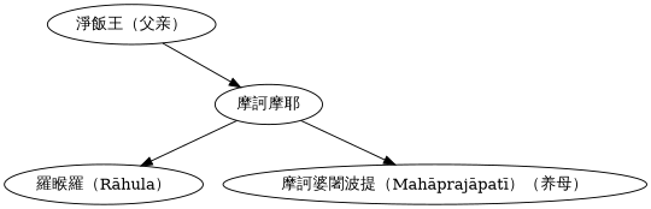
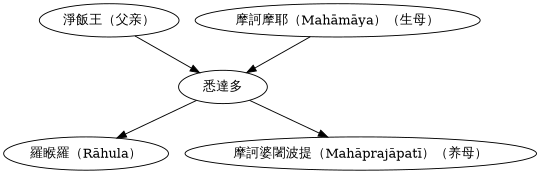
  digraph {
    "淨飯王（父亲）"
-   "悉達多" [label="摩訶摩耶"]
+   "悉達多"
    "羅睺羅（Rāhula）"
    "摩訶婆闍波提（Mahāprajāpatī）（养母）"
+   "摩訶摩耶（Mahāmāya）（生母）"
    "淨飯王（父亲）" -> "悉達多"
    "悉達多" -> "羅睺羅（Rāhula）"
    "悉達多" -> "摩訶婆闍波提（Mahāprajāpatī）（养母）"
+   "摩訶摩耶（Mahāmāya）（生母）" -> "悉達多"
  }
